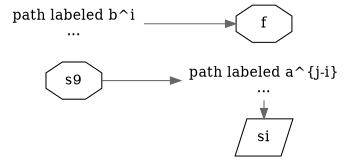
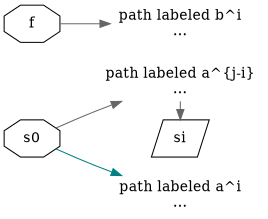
  digraph {
    rankdir=LR
    node [shape=plaintext]
    edge [color=gray40]
    n1 [label="path labeled a^{j-i}\n..."]
    si [shape=parallelogram]
+   n3 [label="path labeled a^i\n..."]
    n4 [label="path labeled b^i\n..."]
    f [shape=octagon]
-   s0 [shape=octagon label=s9]
+   s0 [shape=octagon]
    subgraph sub_1 {
      rank=same
      n1
      si
    }
    n1 -> si
-   n4 -> f
+   f -> n4
    s0 -> n1
+   s0 -> n3 [color=teal]
  }
